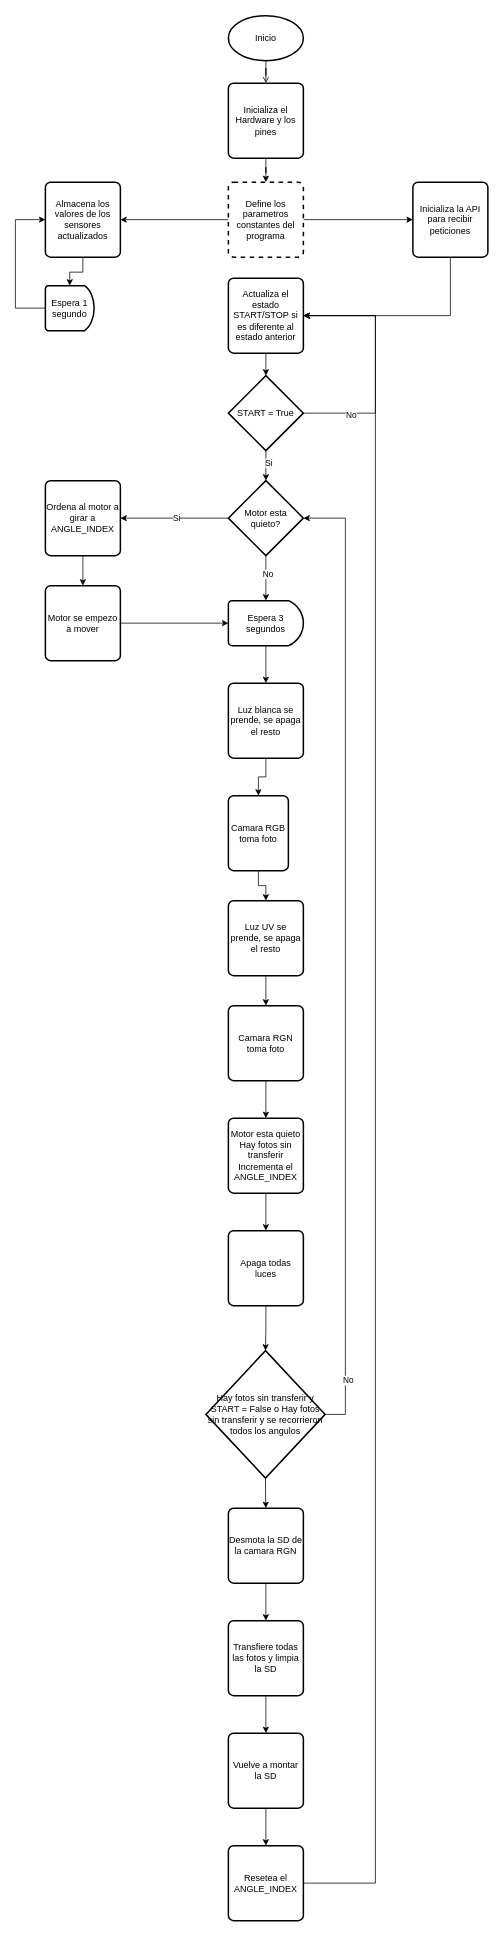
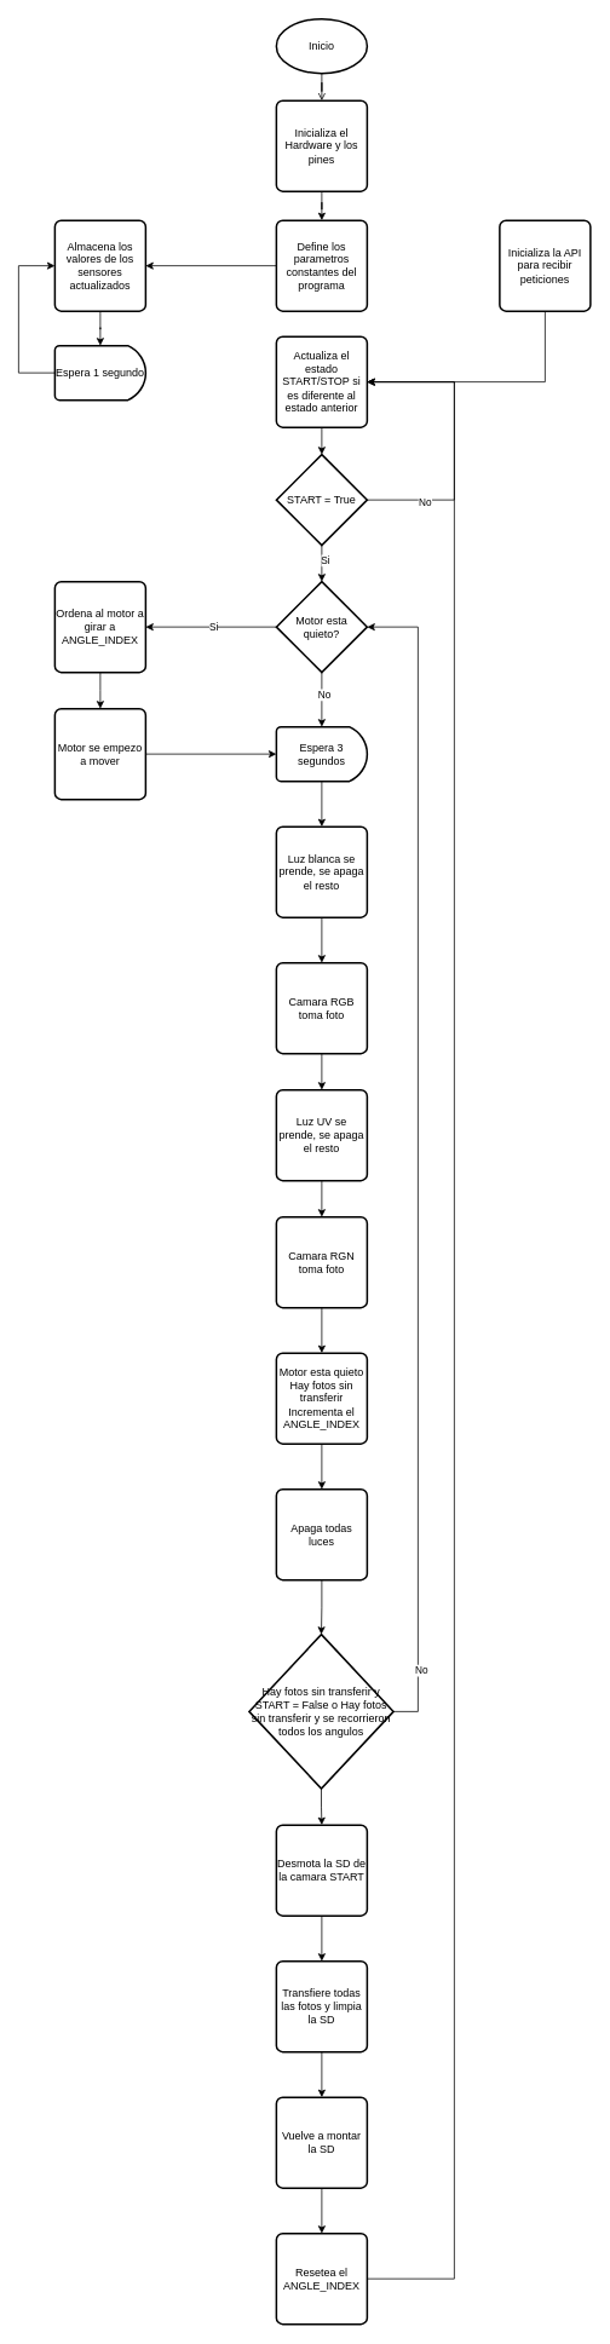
  <mxCell id="0" />
  <mxCell id="1" parent="0" />
  <mxCell id="2" value="" style="edgeStyle=orthogonalEdgeStyle;rounded=0;orthogonalLoop=1;jettySize=auto;html=1;endArrow=open;" edge="1" parent="1" source="3" target="5"><mxGeometry relative="1" as="geometry" /></mxCell>
  <mxCell id="3" value="Inicio" style="strokeWidth=2;html=1;shape=mxgraph.flowchart.start_1;whiteSpace=wrap;" vertex="1" parent="1"><mxGeometry x="304" y="20" width="100" height="60" as="geometry" /></mxCell>
  <mxCell id="4" value="" style="edgeStyle=orthogonalEdgeStyle;rounded=0;orthogonalLoop=1;jettySize=auto;html=1;" edge="1" parent="1" source="5" target="8"><mxGeometry relative="1" as="geometry" /></mxCell>
  <mxCell id="5" value="Inicializa el Hardware y los pines" style="rounded=1;whiteSpace=wrap;html=1;absoluteArcSize=1;arcSize=14;strokeWidth=2;" vertex="1" parent="1"><mxGeometry x="304" y="110" width="100" height="100" as="geometry" /></mxCell>
  <mxCell id="6" style="edgeStyle=orthogonalEdgeStyle;rounded=0;orthogonalLoop=1;jettySize=auto;html=1;" edge="1" parent="1" source="8" target="10"><mxGeometry relative="1" as="geometry" /></mxCell>
- <mxCell id="7" style="edgeStyle=orthogonalEdgeStyle;rounded=0;orthogonalLoop=1;jettySize=auto;html=1;" edge="1" parent="1" source="8" target="14"><mxGeometry relative="1" as="geometry" /></mxCell>
- <mxCell id="8" value="Define los parametros constantes del programa" style="rounded=1;whiteSpace=wrap;html=1;absoluteArcSize=1;arcSize=14;strokeWidth=2;dashed=1;" vertex="1" parent="1"><mxGeometry x="304" y="242" width="100" height="100" as="geometry" /></mxCell>
+ <mxCell id="8" value="Define los parametros constantes del programa" style="rounded=1;whiteSpace=wrap;html=1;absoluteArcSize=1;arcSize=14;strokeWidth=2;" vertex="1" parent="1"><mxGeometry x="304" y="242" width="100" height="100" as="geometry" /></mxCell>
  <mxCell id="9" value="" style="edgeStyle=orthogonalEdgeStyle;rounded=0;orthogonalLoop=1;jettySize=auto;html=1;" edge="1" parent="1" source="10" target="12"><mxGeometry relative="1" as="geometry" /></mxCell>
  <mxCell id="10" value="Almacena los valores de los sensores actualizados" style="rounded=1;whiteSpace=wrap;html=1;absoluteArcSize=1;arcSize=14;strokeWidth=2;" vertex="1" parent="1"><mxGeometry x="60" y="242" width="100" height="100" as="geometry" /></mxCell>
  <mxCell id="11" style="edgeStyle=orthogonalEdgeStyle;rounded=0;orthogonalLoop=1;jettySize=auto;html=1;" edge="1" parent="1" source="12" target="10"><mxGeometry relative="1" as="geometry"><Array as="points"><mxPoint x="20" y="410" /><mxPoint x="20" y="292" /></Array></mxGeometry></mxCell>
- <mxCell id="12" value="Espera 1 segundo" style="strokeWidth=2;html=1;shape=mxgraph.flowchart.delay;whiteSpace=wrap;" vertex="1" parent="1"><mxGeometry x="60" y="380" width="65" height="60" as="geometry" /></mxCell>
+ <mxCell id="12" value="Espera 1 segundo" style="strokeWidth=2;html=1;shape=mxgraph.flowchart.delay;whiteSpace=wrap;" vertex="1" parent="1"><mxGeometry x="60" y="380" width="100" height="60" as="geometry" /></mxCell>
  <mxCell id="13" value="" style="edgeStyle=orthogonalEdgeStyle;rounded=0;orthogonalLoop=1;jettySize=auto;html=1;" edge="1" parent="1" source="14" target="16"><mxGeometry relative="1" as="geometry"><Array as="points"><mxPoint x="600" y="420" /></Array></mxGeometry></mxCell>
  <mxCell id="14" value="&lt;div&gt;Inicializa la API para recibir peticiones&lt;/div&gt;" style="rounded=1;whiteSpace=wrap;html=1;absoluteArcSize=1;arcSize=14;strokeWidth=2;" vertex="1" parent="1"><mxGeometry x="550" y="242" width="100" height="100" as="geometry" /></mxCell>
  <mxCell id="15" value="" style="edgeStyle=orthogonalEdgeStyle;rounded=0;orthogonalLoop=1;jettySize=auto;html=1;" edge="1" parent="1" source="16"><mxGeometry relative="1" as="geometry"><mxPoint x="354" y="500" as="targetPoint" /></mxGeometry></mxCell>
  <mxCell id="16" value="Actualiza el estado START/STOP si es diferente al estado anterior" style="rounded=1;whiteSpace=wrap;html=1;absoluteArcSize=1;arcSize=14;strokeWidth=2;" vertex="1" parent="1"><mxGeometry x="304" y="370" width="100" height="100" as="geometry" /></mxCell>
  <mxCell id="17" style="edgeStyle=orthogonalEdgeStyle;rounded=0;orthogonalLoop=1;jettySize=auto;html=1;" edge="1" parent="1" source="21" target="16"><mxGeometry relative="1" as="geometry"><Array as="points"><mxPoint x="500" y="550" /><mxPoint x="500" y="420" /></Array></mxGeometry></mxCell>
  <mxCell id="18" value="No" style="edgeLabel;html=1;align=center;verticalAlign=middle;resizable=0;points=[];" vertex="1" connectable="0" parent="17"><mxGeometry x="-0.608" y="-2" relative="1" as="geometry"><mxPoint as="offset" /></mxGeometry></mxCell>
  <mxCell id="19" value="" style="edgeStyle=orthogonalEdgeStyle;rounded=0;orthogonalLoop=1;jettySize=auto;html=1;" edge="1" parent="1" source="21"><mxGeometry relative="1" as="geometry"><mxPoint x="354" y="640" as="targetPoint" /></mxGeometry></mxCell>
  <mxCell id="20" value="Si" style="edgeLabel;html=1;align=center;verticalAlign=middle;resizable=0;points=[];" vertex="1" connectable="0" parent="19"><mxGeometry x="-0.2" y="3" relative="1" as="geometry"><mxPoint as="offset" /></mxGeometry></mxCell>
  <mxCell id="21" value="START = True" style="strokeWidth=2;html=1;shape=mxgraph.flowchart.decision;whiteSpace=wrap;" vertex="1" parent="1"><mxGeometry x="304" y="500" width="100" height="100" as="geometry" /></mxCell>
  <mxCell id="22" style="edgeStyle=orthogonalEdgeStyle;rounded=0;orthogonalLoop=1;jettySize=auto;html=1;" edge="1" parent="1" source="26" target="28"><mxGeometry relative="1" as="geometry" /></mxCell>
  <mxCell id="23" value="Si" style="edgeLabel;html=1;align=center;verticalAlign=middle;resizable=0;points=[];" vertex="1" connectable="0" parent="22"><mxGeometry x="-0.025" y="-1" relative="1" as="geometry"><mxPoint as="offset" /></mxGeometry></mxCell>
  <mxCell id="24" value="" style="edgeStyle=orthogonalEdgeStyle;rounded=0;orthogonalLoop=1;jettySize=auto;html=1;" edge="1" parent="1" source="26" target="30"><mxGeometry relative="1" as="geometry" /></mxCell>
  <mxCell id="25" value="No" style="edgeLabel;html=1;align=center;verticalAlign=middle;resizable=0;points=[];" vertex="1" connectable="0" parent="24"><mxGeometry x="-0.2" y="2" relative="1" as="geometry"><mxPoint as="offset" /></mxGeometry></mxCell>
  <mxCell id="26" value="Motor esta quieto?" style="strokeWidth=2;html=1;shape=mxgraph.flowchart.decision;whiteSpace=wrap;" vertex="1" parent="1"><mxGeometry x="304" y="640" width="100" height="100" as="geometry" /></mxCell>
  <mxCell id="27" value="" style="edgeStyle=orthogonalEdgeStyle;rounded=0;orthogonalLoop=1;jettySize=auto;html=1;" edge="1" parent="1" source="28"><mxGeometry relative="1" as="geometry"><mxPoint x="110" y="780" as="targetPoint" /></mxGeometry></mxCell>
  <mxCell id="28" value="Ordena al motor a girar a ANGLE_INDEX" style="rounded=1;whiteSpace=wrap;html=1;absoluteArcSize=1;arcSize=14;strokeWidth=2;" vertex="1" parent="1"><mxGeometry x="60" y="640" width="100" height="100" as="geometry" /></mxCell>
  <mxCell id="29" value="" style="edgeStyle=orthogonalEdgeStyle;rounded=0;orthogonalLoop=1;jettySize=auto;html=1;" edge="1" parent="1" source="30" target="34"><mxGeometry relative="1" as="geometry" /></mxCell>
  <mxCell id="30" value="Espera 3 segundos" style="strokeWidth=2;html=1;shape=mxgraph.flowchart.delay;whiteSpace=wrap;" vertex="1" parent="1"><mxGeometry x="304" y="800" width="100" height="60" as="geometry" /></mxCell>
  <mxCell id="31" style="edgeStyle=orthogonalEdgeStyle;rounded=0;orthogonalLoop=1;jettySize=auto;html=1;" edge="1" parent="1" source="32" target="30"><mxGeometry relative="1" as="geometry" /></mxCell>
  <mxCell id="32" value="Motor se empezo a mover" style="rounded=1;whiteSpace=wrap;html=1;absoluteArcSize=1;arcSize=14;strokeWidth=2;" vertex="1" parent="1"><mxGeometry x="60" y="780" width="100" height="100" as="geometry" /></mxCell>
  <mxCell id="33" value="" style="edgeStyle=orthogonalEdgeStyle;rounded=0;orthogonalLoop=1;jettySize=auto;html=1;" edge="1" parent="1" source="34" target="36"><mxGeometry relative="1" as="geometry" /></mxCell>
  <mxCell id="34" value="Luz blanca se prende, se apaga el resto" style="rounded=1;whiteSpace=wrap;html=1;absoluteArcSize=1;arcSize=14;strokeWidth=2;" vertex="1" parent="1"><mxGeometry x="304" y="910" width="100" height="100" as="geometry" /></mxCell>
  <mxCell id="35" value="" style="edgeStyle=orthogonalEdgeStyle;rounded=0;orthogonalLoop=1;jettySize=auto;html=1;" edge="1" parent="1" source="36" target="38"><mxGeometry relative="1" as="geometry" /></mxCell>
- <mxCell id="36" value="Camara RGB toma foto" style="rounded=1;whiteSpace=wrap;html=1;absoluteArcSize=1;arcSize=14;strokeWidth=2;" vertex="1" parent="1"><mxGeometry x="304" y="1060" width="80" height="100" as="geometry" /></mxCell>
+ <mxCell id="36" value="Camara RGB toma foto" style="rounded=1;whiteSpace=wrap;html=1;absoluteArcSize=1;arcSize=14;strokeWidth=2;" vertex="1" parent="1"><mxGeometry x="304" y="1060" width="100" height="100" as="geometry" /></mxCell>
  <mxCell id="37" value="" style="edgeStyle=orthogonalEdgeStyle;rounded=0;orthogonalLoop=1;jettySize=auto;html=1;" edge="1" parent="1" source="38" target="40"><mxGeometry relative="1" as="geometry" /></mxCell>
  <mxCell id="38" value="Luz UV se prende, se apaga el resto" style="rounded=1;whiteSpace=wrap;html=1;absoluteArcSize=1;arcSize=14;strokeWidth=2;" vertex="1" parent="1"><mxGeometry x="304" y="1200" width="100" height="100" as="geometry" /></mxCell>
  <mxCell id="39" value="" style="edgeStyle=orthogonalEdgeStyle;rounded=0;orthogonalLoop=1;jettySize=auto;html=1;" edge="1" parent="1" source="40" target="42"><mxGeometry relative="1" as="geometry" /></mxCell>
  <mxCell id="40" value="Camara RGN toma foto" style="rounded=1;whiteSpace=wrap;html=1;absoluteArcSize=1;arcSize=14;strokeWidth=2;" vertex="1" parent="1"><mxGeometry x="304" y="1340" width="100" height="100" as="geometry" /></mxCell>
  <mxCell id="41" value="" style="edgeStyle=orthogonalEdgeStyle;rounded=0;orthogonalLoop=1;jettySize=auto;html=1;" edge="1" parent="1" source="42" target="44"><mxGeometry relative="1" as="geometry" /></mxCell>
  <mxCell id="42" value="&lt;div&gt;Motor esta quieto&lt;/div&gt;&lt;div&gt;Hay fotos sin transferir&lt;/div&gt;&lt;div&gt;Incrementa el ANGLE_INDEX&lt;/div&gt;" style="rounded=1;whiteSpace=wrap;html=1;absoluteArcSize=1;arcSize=14;strokeWidth=2;" vertex="1" parent="1"><mxGeometry x="304" y="1490" width="100" height="100" as="geometry" /></mxCell>
  <mxCell id="43" value="" style="edgeStyle=orthogonalEdgeStyle;rounded=0;orthogonalLoop=1;jettySize=auto;html=1;" edge="1" parent="1" source="44" target="48"><mxGeometry relative="1" as="geometry" /></mxCell>
  <mxCell id="44" value="Apaga todas luces" style="rounded=1;whiteSpace=wrap;html=1;absoluteArcSize=1;arcSize=14;strokeWidth=2;" vertex="1" parent="1"><mxGeometry x="304" y="1640" width="100" height="100" as="geometry" /></mxCell>
  <mxCell id="45" style="edgeStyle=orthogonalEdgeStyle;rounded=0;orthogonalLoop=1;jettySize=auto;html=1;entryX=1;entryY=0.5;entryDx=0;entryDy=0;entryPerimeter=0;" edge="1" parent="1" source="48" target="26"><mxGeometry relative="1" as="geometry"><mxPoint x="510" y="678.889" as="targetPoint" /><Array as="points"><mxPoint x="460" y="1885" /><mxPoint x="460" y="690" /></Array></mxGeometry></mxCell>
  <mxCell id="46" value="No" style="edgeLabel;html=1;align=center;verticalAlign=middle;resizable=0;points=[];" vertex="1" connectable="0" parent="45"><mxGeometry x="-0.886" y="-3" relative="1" as="geometry"><mxPoint as="offset" /></mxGeometry></mxCell>
  <mxCell id="47" value="" style="edgeStyle=orthogonalEdgeStyle;rounded=0;orthogonalLoop=1;jettySize=auto;html=1;" edge="1" parent="1" source="48" target="50"><mxGeometry relative="1" as="geometry" /></mxCell>
  <mxCell id="48" value="Hay fotos sin transferir y START = False o Hay fotos sin transferir y se recorrieron todos los angulos" style="strokeWidth=2;html=1;shape=mxgraph.flowchart.decision;whiteSpace=wrap;" vertex="1" parent="1"><mxGeometry x="274" y="1800" width="159" height="170" as="geometry" /></mxCell>
  <mxCell id="49" value="" style="edgeStyle=orthogonalEdgeStyle;rounded=0;orthogonalLoop=1;jettySize=auto;html=1;" edge="1" parent="1" source="50" target="52"><mxGeometry relative="1" as="geometry" /></mxCell>
- <mxCell id="50" value="Desmota la SD de la camara RGN" style="rounded=1;whiteSpace=wrap;html=1;absoluteArcSize=1;arcSize=14;strokeWidth=2;" vertex="1" parent="1"><mxGeometry x="304" y="2010" width="100" height="100" as="geometry" /></mxCell>
+ <mxCell id="50" value="Desmota la SD de la camara START" style="rounded=1;whiteSpace=wrap;html=1;absoluteArcSize=1;arcSize=14;strokeWidth=2;" vertex="1" parent="1"><mxGeometry x="304" y="2010" width="100" height="100" as="geometry" /></mxCell>
  <mxCell id="51" value="" style="edgeStyle=orthogonalEdgeStyle;rounded=0;orthogonalLoop=1;jettySize=auto;html=1;" edge="1" parent="1" source="52" target="54"><mxGeometry relative="1" as="geometry" /></mxCell>
  <mxCell id="52" value="Transfiere todas las fotos y limpia la SD" style="rounded=1;whiteSpace=wrap;html=1;absoluteArcSize=1;arcSize=14;strokeWidth=2;" vertex="1" parent="1"><mxGeometry x="304" y="2160" width="100" height="100" as="geometry" /></mxCell>
  <mxCell id="53" value="" style="edgeStyle=orthogonalEdgeStyle;rounded=0;orthogonalLoop=1;jettySize=auto;html=1;" edge="1" parent="1" source="54" target="56"><mxGeometry relative="1" as="geometry" /></mxCell>
  <mxCell id="54" value="Vuelve a montar la SD" style="rounded=1;whiteSpace=wrap;html=1;absoluteArcSize=1;arcSize=14;strokeWidth=2;" vertex="1" parent="1"><mxGeometry x="304" y="2310" width="100" height="100" as="geometry" /></mxCell>
  <mxCell id="55" style="edgeStyle=orthogonalEdgeStyle;rounded=0;orthogonalLoop=1;jettySize=auto;html=1;entryX=1;entryY=0.5;entryDx=0;entryDy=0;" edge="1" parent="1" source="56" target="16"><mxGeometry relative="1" as="geometry"><mxPoint x="570" y="440" as="targetPoint" /><Array as="points"><mxPoint x="500" y="2510" /><mxPoint x="500" y="420" /></Array></mxGeometry></mxCell>
  <mxCell id="56" value="Resetea el ANGLE_INDEX" style="rounded=1;whiteSpace=wrap;html=1;absoluteArcSize=1;arcSize=14;strokeWidth=2;" vertex="1" parent="1"><mxGeometry x="304" y="2460" width="100" height="100" as="geometry" /></mxCell>
